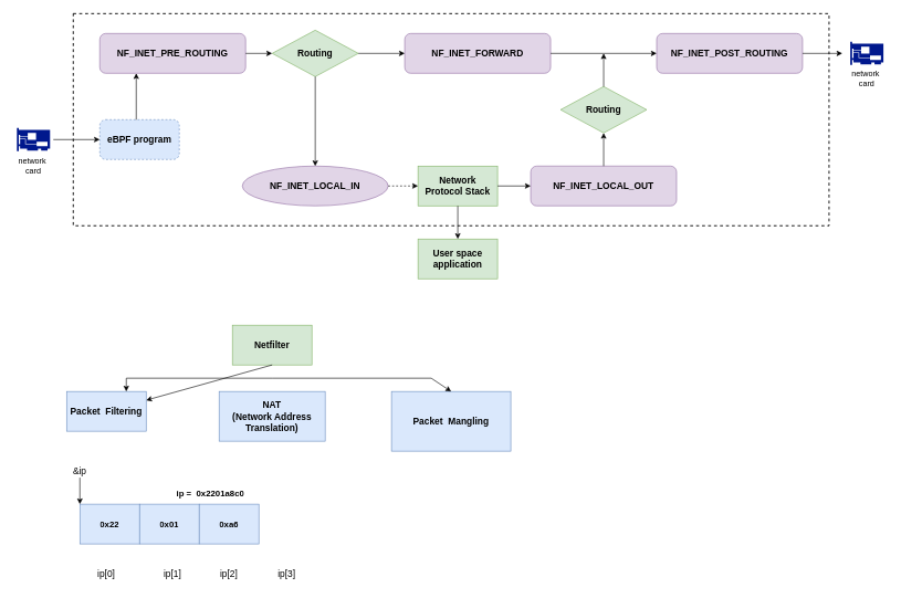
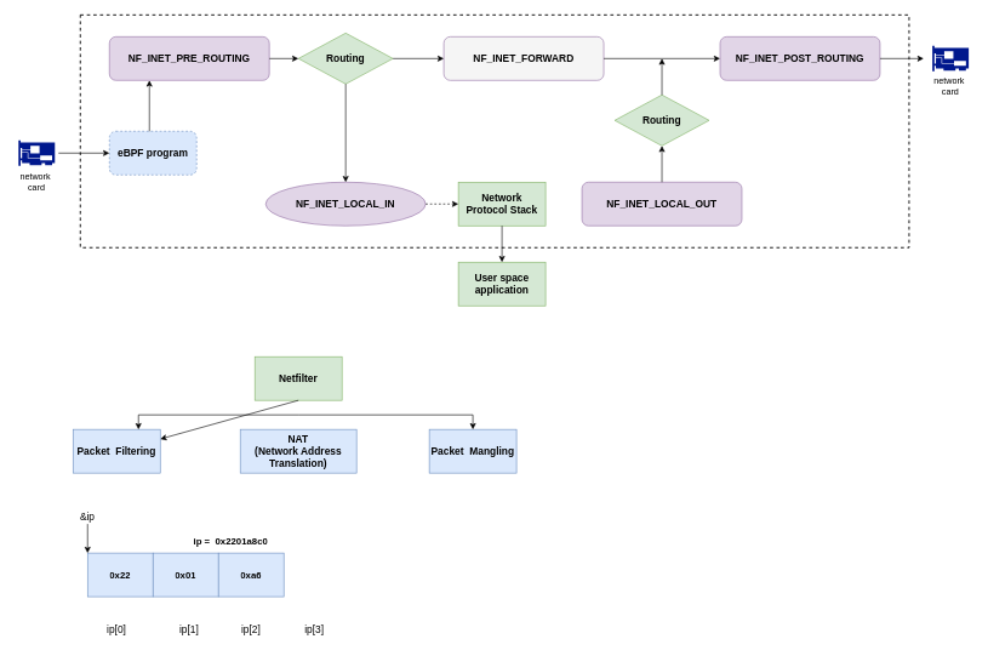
  <mxCell id="0" />
  <mxCell id="1" parent="0" />
  <mxCell id="2" value="NF_INET_PRE_ROUTING" style="rounded=1;whiteSpace=wrap;html=1;fontSize=14;fontStyle=1;fillColor=#e1d5e7;strokeColor=#9673a6;" parent="1" vertex="1"><mxGeometry x="150" y="50" width="220" height="60" as="geometry" /></mxCell>
  <mxCell id="3" value="Routing" style="rhombus;whiteSpace=wrap;html=1;fontSize=14;fillColor=#d5e8d4;strokeColor=#82b366;fontStyle=1" parent="1" vertex="1"><mxGeometry x="410" y="45" width="130" height="70" as="geometry" /></mxCell>
- <mxCell id="4" value="NF_INET_FORWARD" style="rounded=1;whiteSpace=wrap;html=1;fontSize=14;fontStyle=1;fillColor=#e1d5e7;strokeColor=#9673a6;" parent="1" vertex="1"><mxGeometry x="610" y="50" width="220" height="60" as="geometry" /></mxCell>
+ <mxCell id="4" value="NF_INET_FORWARD" style="rounded=1;whiteSpace=wrap;html=1;fontSize=14;fontStyle=1;fillColor=#f5f5f5;strokeColor=#9673a6;" parent="1" vertex="1"><mxGeometry x="610" y="50" width="220" height="60" as="geometry" /></mxCell>
  <mxCell id="5" value="NF_INET_LOCAL_IN" style="ellipse;whiteSpace=wrap;html=1;fontSize=14;fontStyle=1;fillColor=#e1d5e7;strokeColor=#9673a6;" parent="1" vertex="1"><mxGeometry x="365" y="250" width="220" height="60" as="geometry" /></mxCell>
  <mxCell id="6" value="Network &lt;br&gt;Protocol Stack" style="rounded=0;whiteSpace=wrap;html=1;fontSize=14;fillColor=#d5e8d4;strokeColor=#82b366;fontStyle=1" parent="1" vertex="1"><mxGeometry x="630" y="250" width="120" height="60" as="geometry" /></mxCell>
  <mxCell id="7" value="NF_INET_LOCAL_OUT" style="rounded=1;whiteSpace=wrap;html=1;fontSize=14;fontStyle=1;fillColor=#e1d5e7;strokeColor=#9673a6;" parent="1" vertex="1"><mxGeometry x="800" y="250" width="220" height="60" as="geometry" /></mxCell>
  <mxCell id="8" value="NF_INET_POST_ROUTING" style="rounded=1;whiteSpace=wrap;html=1;fontSize=14;fontStyle=1;fillColor=#e1d5e7;strokeColor=#9673a6;" parent="1" vertex="1"><mxGeometry x="990" y="50" width="220" height="60" as="geometry" /></mxCell>
  <mxCell id="9" value="" style="endArrow=classic;html=1;rounded=0;fontSize=14;exitX=1;exitY=0.5;exitDx=0;exitDy=0;entryX=0;entryY=0.5;entryDx=0;entryDy=0;" parent="1" source="2" target="3" edge="1"><mxGeometry width="50" height="50" relative="1" as="geometry"><mxPoint x="640" y="240" as="sourcePoint" /><mxPoint x="690" y="190" as="targetPoint" /></mxGeometry></mxCell>
  <mxCell id="10" value="" style="endArrow=classic;html=1;rounded=0;fontSize=14;exitX=0.5;exitY=1;exitDx=0;exitDy=0;entryX=0.5;entryY=0;entryDx=0;entryDy=0;" parent="1" source="3" target="5" edge="1"><mxGeometry width="50" height="50" relative="1" as="geometry"><mxPoint x="640" y="240" as="sourcePoint" /><mxPoint x="690" y="190" as="targetPoint" /></mxGeometry></mxCell>
  <mxCell id="11" value="" style="endArrow=classic;html=1;rounded=0;fontSize=14;exitX=1;exitY=0.5;exitDx=0;exitDy=0;entryX=0;entryY=0.5;entryDx=0;entryDy=0;" parent="1" source="3" target="4" edge="1"><mxGeometry width="50" height="50" relative="1" as="geometry"><mxPoint x="640" y="240" as="sourcePoint" /><mxPoint x="690" y="190" as="targetPoint" /></mxGeometry></mxCell>
  <mxCell id="12" value="" style="endArrow=classic;html=1;rounded=0;fontSize=14;exitX=1;exitY=0.5;exitDx=0;exitDy=0;dashed=1;" parent="1" source="5" target="6" edge="1"><mxGeometry width="50" height="50" relative="1" as="geometry"><mxPoint x="640" y="240" as="sourcePoint" /><mxPoint x="690" y="190" as="targetPoint" /></mxGeometry></mxCell>
- <mxCell id="13" value="" style="endArrow=classic;html=1;rounded=0;fontSize=14;exitX=1;exitY=0.5;exitDx=0;exitDy=0;entryX=0;entryY=0.5;entryDx=0;entryDy=0;" parent="1" source="6" target="7" edge="1"><mxGeometry width="50" height="50" relative="1" as="geometry"><mxPoint x="640" y="240" as="sourcePoint" /><mxPoint x="690" y="190" as="targetPoint" /></mxGeometry></mxCell>
  <mxCell id="14" value="" style="endArrow=classic;html=1;rounded=0;fontSize=14;exitX=1;exitY=0.5;exitDx=0;exitDy=0;entryX=0;entryY=0.5;entryDx=0;entryDy=0;" parent="1" source="4" target="8" edge="1"><mxGeometry width="50" height="50" relative="1" as="geometry"><mxPoint x="640" y="240" as="sourcePoint" /><mxPoint x="690" y="190" as="targetPoint" /></mxGeometry></mxCell>
  <mxCell id="15" value="Routing" style="rhombus;whiteSpace=wrap;html=1;fontSize=14;fillColor=#d5e8d4;strokeColor=#82b366;fontStyle=1" parent="1" vertex="1"><mxGeometry x="845" y="130" width="130" height="70" as="geometry" /></mxCell>
  <mxCell id="16" value="" style="endArrow=classic;html=1;rounded=0;fontSize=14;exitX=0.5;exitY=0;exitDx=0;exitDy=0;" parent="1" source="7" target="15" edge="1"><mxGeometry width="50" height="50" relative="1" as="geometry"><mxPoint x="640" y="240" as="sourcePoint" /><mxPoint x="690" y="190" as="targetPoint" /></mxGeometry></mxCell>
  <mxCell id="17" value="" style="endArrow=classic;html=1;rounded=0;fontSize=14;exitX=0.5;exitY=0;exitDx=0;exitDy=0;" parent="1" source="15" edge="1"><mxGeometry width="50" height="50" relative="1" as="geometry"><mxPoint x="640" y="240" as="sourcePoint" /><mxPoint x="910" y="80" as="targetPoint" /></mxGeometry></mxCell>
  <mxCell id="18" value="User space application" style="rounded=0;whiteSpace=wrap;html=1;fontSize=14;fillColor=#d5e8d4;strokeColor=#82b366;fontStyle=1" parent="1" vertex="1"><mxGeometry x="630" y="360" width="120" height="60" as="geometry" /></mxCell>
  <mxCell id="19" value="" style="endArrow=classic;html=1;rounded=0;fontSize=14;exitX=0.5;exitY=1;exitDx=0;exitDy=0;entryX=0.5;entryY=0;entryDx=0;entryDy=0;" parent="1" source="6" target="18" edge="1"><mxGeometry width="50" height="50" relative="1" as="geometry"><mxPoint x="640" y="240" as="sourcePoint" /><mxPoint x="690" y="190" as="targetPoint" /></mxGeometry></mxCell>
  <mxCell id="20" value="Netfilter" style="rounded=0;whiteSpace=wrap;html=1;fillColor=#d5e8d4;strokeColor=#82b366;fontStyle=1;fontSize=14;" parent="1" vertex="1"><mxGeometry x="350" y="490" width="120" height="60" as="geometry" /></mxCell>
  <mxCell id="21" value="Packet&amp;nbsp; Filtering" style="rounded=0;whiteSpace=wrap;html=1;fillColor=#dae8fc;strokeColor=#6c8ebf;fontStyle=1;fontSize=14;" parent="1" vertex="1"><mxGeometry x="100" y="590" width="120" height="60" as="geometry" /></mxCell>
- <mxCell id="22" value="NAT&lt;br&gt;(Network Address Translation)" style="rounded=0;whiteSpace=wrap;html=1;fillColor=#dae8fc;strokeColor=#6c8ebf;fontStyle=1;fontSize=14;" parent="1" vertex="1"><mxGeometry x="330" y="590" width="160" height="75" as="geometry" /></mxCell>
- <mxCell id="23" value="Packet&amp;nbsp; Mangling" style="rounded=0;whiteSpace=wrap;html=1;fillColor=#dae8fc;strokeColor=#6c8ebf;fontStyle=1;fontSize=14;" parent="1" vertex="1"><mxGeometry x="590" y="590" width="180" height="90" as="geometry" /></mxCell>
+ <mxCell id="22" value="NAT&lt;br&gt;(Network Address Translation)" style="rounded=0;whiteSpace=wrap;html=1;fillColor=#dae8fc;strokeColor=#6c8ebf;fontStyle=1;fontSize=14;" parent="1" vertex="1"><mxGeometry x="330" y="590" width="160" height="60" as="geometry" /></mxCell>
+ <mxCell id="23" value="Packet&amp;nbsp; Mangling" style="rounded=0;whiteSpace=wrap;html=1;fillColor=#dae8fc;strokeColor=#6c8ebf;fontStyle=1;fontSize=14;" parent="1" vertex="1"><mxGeometry x="590" y="590" width="120" height="60" as="geometry" /></mxCell>
  <mxCell id="24" value="" style="endArrow=classic;html=1;rounded=0;fontSize=14;exitX=0.5;exitY=1;exitDx=0;exitDy=0;" parent="1" source="20" target="21" edge="1"><mxGeometry width="50" height="50" relative="1" as="geometry"><mxPoint x="470" y="530" as="sourcePoint" /><mxPoint x="520" y="480" as="targetPoint" /></mxGeometry></mxCell>
  <mxCell id="25" value="" style="endArrow=classic;html=1;rounded=0;fontSize=14;entryX=0.75;entryY=0;entryDx=0;entryDy=0;" parent="1" target="21" edge="1"><mxGeometry width="50" height="50" relative="1" as="geometry"><mxPoint x="410" y="570" as="sourcePoint" /><mxPoint x="520" y="480" as="targetPoint" /><Array as="points"><mxPoint x="190" y="570" /></Array></mxGeometry></mxCell>
  <mxCell id="26" value="" style="endArrow=classic;html=1;rounded=0;fontSize=14;entryX=0.5;entryY=0;entryDx=0;entryDy=0;" parent="1" target="23" edge="1"><mxGeometry width="50" height="50" relative="1" as="geometry"><mxPoint x="410" y="570" as="sourcePoint" /><mxPoint x="520" y="480" as="targetPoint" /><Array as="points"><mxPoint x="650" y="570" /></Array></mxGeometry></mxCell>
  <mxCell id="27" value="network&amp;nbsp;&lt;br&gt;card" style="text;html=1;strokeColor=none;fillColor=none;align=center;verticalAlign=middle;whiteSpace=wrap;rounded=0;dashed=1;" parent="1" vertex="1"><mxGeometry x="20" y="235" width="60" height="30" as="geometry" /></mxCell>
  <mxCell id="28" value="network&amp;nbsp;&lt;br&gt;card" style="text;html=1;strokeColor=none;fillColor=none;align=center;verticalAlign=middle;whiteSpace=wrap;rounded=0;dashed=1;" parent="1" vertex="1"><mxGeometry x="1277" y="103" width="60" height="30" as="geometry" /></mxCell>
  <mxCell id="29" value="eBPF program" style="rounded=1;whiteSpace=wrap;html=1;dashed=1;fillColor=#dae8fc;strokeColor=#6c8ebf;fontStyle=1;fontSize=14;" parent="1" vertex="1"><mxGeometry x="150" y="180" width="120" height="60" as="geometry" /></mxCell>
  <mxCell id="30" value="" style="endArrow=classic;html=1;rounded=0;fontSize=14;entryX=0;entryY=0.5;entryDx=0;entryDy=0;" parent="1" target="29" edge="1"><mxGeometry width="50" height="50" relative="1" as="geometry"><mxPoint x="80" y="210" as="sourcePoint" /><mxPoint x="600" y="280" as="targetPoint" /></mxGeometry></mxCell>
  <mxCell id="31" value="" style="endArrow=classic;html=1;rounded=0;fontSize=14;entryX=0.25;entryY=1;entryDx=0;entryDy=0;" parent="1" target="2" edge="1"><mxGeometry width="50" height="50" relative="1" as="geometry"><mxPoint x="205" y="180" as="sourcePoint" /><mxPoint x="30" y="50" as="targetPoint" /></mxGeometry></mxCell>
  <mxCell id="32" value="" style="rounded=0;whiteSpace=wrap;html=1;dashed=1;fontSize=18;fillColor=none;strokeWidth=1.5;" parent="1" vertex="1"><mxGeometry x="110" y="20" width="1140" height="320" as="geometry" /></mxCell>
  <mxCell id="33" value="" style="endArrow=classic;html=1;rounded=0;fontSize=14;exitX=1;exitY=0.5;exitDx=0;exitDy=0;" parent="1" source="8" edge="1"><mxGeometry width="50" height="50" relative="1" as="geometry"><mxPoint x="1351.905" y="230" as="sourcePoint" /><mxPoint x="1270" y="80" as="targetPoint" /></mxGeometry></mxCell>
  <mxCell id="34" value="" style="sketch=0;aspect=fixed;pointerEvents=1;shadow=0;dashed=0;html=1;strokeColor=none;labelPosition=center;verticalLabelPosition=bottom;verticalAlign=top;align=center;fillColor=#00188D;shape=mxgraph.mscae.enterprise.network_card;fontSize=18;" parent="1" vertex="1"><mxGeometry x="25" y="192.5" width="50" height="35" as="geometry" /></mxCell>
  <mxCell id="35" value="" style="sketch=0;aspect=fixed;pointerEvents=1;shadow=0;dashed=0;html=1;strokeColor=none;labelPosition=center;verticalLabelPosition=bottom;verticalAlign=top;align=center;fillColor=#00188D;shape=mxgraph.mscae.enterprise.network_card;fontSize=18;" parent="1" vertex="1"><mxGeometry x="1282" y="62.5" width="50" height="35" as="geometry" /></mxCell>
  <mxCell id="36" value="&lt;pre style=&quot;margin-top: 0px; margin-bottom: calc(var(--s-prose-spacing) + 0.4em); padding: var(--su12); border: 0px; font-variant-numeric: inherit; font-variant-east-asian: inherit; font-stretch: inherit; line-height: var(--lh-md); font-family: var(--ff-mono); font-size: var(--fs-body1); vertical-align: baseline; box-sizing: inherit; width: auto; max-height: 600px; overflow: auto; background-color: var(--highlight-bg); border-radius: var(--br-md); color: var(--highlight-color); overflow-wrap: normal; text-align: left;&quot; class=&quot;lang-c s-code-block&quot;&gt;&lt;code style=&quot;margin: 0px; padding: 0px; border: 0px; font-style: inherit; font-variant: inherit; font-stretch: inherit; line-height: inherit; font-family: inherit; font-size: var(--fs-body1); vertical-align: baseline; box-sizing: inherit; background-color: transparent;&quot; class=&quot;hljs language-c&quot;&gt;&lt;span style=&quot;margin: 0px; padding: 0px; border: 0px; font-style: inherit; font-variant: inherit; font-stretch: inherit; line-height: inherit; font-family: inherit; font-size: 13px; vertical-align: baseline; box-sizing: inherit; color: var(--highlight-comment);&quot; class=&quot;hljs-comment&quot;&gt;0x22&lt;/span&gt;&lt;/code&gt;&lt;/pre&gt;" style="rounded=0;whiteSpace=wrap;html=1;fillColor=#dae8fc;strokeColor=#6c8ebf;fontStyle=1" vertex="1" parent="1"><mxGeometry x="120" y="760" width="90" height="60" as="geometry" /></mxCell>
  <mxCell id="37" value="&lt;pre style=&quot;margin-top: 0px; margin-bottom: calc(var(--s-prose-spacing) + 0.4em); padding: var(--su12); border: 0px; font-variant-numeric: inherit; font-variant-east-asian: inherit; font-stretch: inherit; line-height: var(--lh-md); font-family: var(--ff-mono); font-size: var(--fs-body1); vertical-align: baseline; box-sizing: inherit; width: auto; max-height: 600px; overflow: auto; background-color: var(--highlight-bg); border-radius: var(--br-md); color: var(--highlight-color); overflow-wrap: normal; text-align: left;&quot; class=&quot;lang-c s-code-block&quot;&gt;&lt;code style=&quot;margin: 0px; padding: 0px; border: 0px; font-style: inherit; font-variant: inherit; font-stretch: inherit; line-height: inherit; font-family: inherit; font-size: var(--fs-body1); vertical-align: baseline; box-sizing: inherit; background-color: transparent;&quot; class=&quot;hljs language-c&quot;&gt;&lt;span style=&quot;margin: 0px; padding: 0px; border: 0px; font-style: inherit; font-variant: inherit; font-stretch: inherit; line-height: inherit; font-family: inherit; font-size: 13px; vertical-align: baseline; box-sizing: inherit; color: var(--highlight-comment);&quot; class=&quot;hljs-comment&quot;&gt;0x01&lt;/span&gt;&lt;/code&gt;&lt;/pre&gt;" style="rounded=0;whiteSpace=wrap;html=1;fillColor=#dae8fc;strokeColor=#6c8ebf;fontStyle=1" vertex="1" parent="1"><mxGeometry x="210" y="760" width="90" height="60" as="geometry" /></mxCell>
  <mxCell id="38" value="&lt;pre style=&quot;margin-top: 0px; margin-bottom: calc(var(--s-prose-spacing) + 0.4em); padding: var(--su12); border: 0px; font-variant-numeric: inherit; font-variant-east-asian: inherit; font-stretch: inherit; line-height: var(--lh-md); font-family: var(--ff-mono); font-size: var(--fs-body1); vertical-align: baseline; box-sizing: inherit; width: auto; max-height: 600px; overflow: auto; background-color: var(--highlight-bg); border-radius: var(--br-md); color: var(--highlight-color); overflow-wrap: normal; text-align: left;&quot; class=&quot;lang-c s-code-block&quot;&gt;&lt;code style=&quot;margin: 0px; padding: 0px; border: 0px; font-style: inherit; font-variant: inherit; font-stretch: inherit; line-height: inherit; font-family: inherit; font-size: var(--fs-body1); vertical-align: baseline; box-sizing: inherit; background-color: transparent;&quot; class=&quot;hljs language-c&quot;&gt;&lt;span style=&quot;margin: 0px; padding: 0px; border: 0px; font-style: inherit; font-variant: inherit; font-stretch: inherit; line-height: inherit; font-family: inherit; font-size: 13px; vertical-align: baseline; box-sizing: inherit; color: var(--highlight-comment);&quot; class=&quot;hljs-comment&quot;&gt;0xa6&lt;/span&gt;&lt;/code&gt;&lt;/pre&gt;" style="rounded=0;whiteSpace=wrap;html=1;fillColor=#dae8fc;strokeColor=#6c8ebf;fontStyle=1" vertex="1" parent="1"><mxGeometry x="300" y="760" width="90" height="60" as="geometry" /></mxCell>
  <mxCell id="39" value="&lt;pre style=&quot;margin-top: 0px; margin-right: 0px; margin-bottom: calc(var(--s-prose-spacing) + 0.4em); margin-left: 0px; padding: var(--su12); border: 0px; font-style: normal; font-variant-ligatures: normal; font-variant-caps: normal; font-variant-numeric: inherit; font-variant-east-asian: inherit; font-stretch: inherit; line-height: var(--lh-md); font-family: var(--ff-mono); font-size: var(--fs-body1); vertical-align: baseline; box-sizing: inherit; width: auto; max-height: 600px; overflow: auto; background-color: var(--highlight-bg); border-radius: var(--br-md); color: var(--highlight-color); overflow-wrap: normal; letter-spacing: normal; orphans: 2; text-align: left; text-indent: 0px; text-transform: none; widows: 2; word-spacing: 0px; -webkit-text-stroke-width: 0px; text-decoration-thickness: initial; text-decoration-style: initial; text-decoration-color: initial;&quot; class=&quot;lang-c s-code-block&quot;&gt;&lt;code style=&quot;margin: 0px; padding: 0px; border: 0px; font-style: inherit; font-variant: inherit; font-stretch: inherit; line-height: inherit; font-family: inherit; font-size: var(--fs-body1); vertical-align: baseline; box-sizing: inherit; background-color: transparent;&quot; class=&quot;hljs language-c&quot;&gt;&lt;span style=&quot;margin: 0px; padding: 0px; border: 0px; font-style: inherit; font-variant: inherit; font-stretch: inherit; line-height: inherit; font-family: inherit; font-size: 13px; vertical-align: baseline; box-sizing: inherit; color: var(--highlight-comment);&quot; class=&quot;hljs-comment&quot;&gt;ip =  0x2201a8c0&lt;/span&gt;&lt;/code&gt;&lt;/pre&gt;" style="text;whiteSpace=wrap;html=1;fontStyle=1" vertex="1" parent="1"><mxGeometry x="264" y="729" width="116" height="40" as="geometry" /></mxCell>
  <mxCell id="40" value="&amp;amp;ip" style="text;html=1;strokeColor=none;fillColor=none;align=center;verticalAlign=middle;whiteSpace=wrap;rounded=0;fontSize=14;" vertex="1" parent="1"><mxGeometry x="90" y="695" width="60" height="30" as="geometry" /></mxCell>
  <mxCell id="41" value="" style="endArrow=classic;html=1;rounded=0;entryX=0;entryY=0;entryDx=0;entryDy=0;" edge="1" parent="1" target="36"><mxGeometry width="50" height="50" relative="1" as="geometry"><mxPoint x="120" y="720" as="sourcePoint" /><mxPoint x="520" y="780" as="targetPoint" /></mxGeometry></mxCell>
  <mxCell id="42" value="ip[0]" style="text;html=1;strokeColor=none;fillColor=none;align=center;verticalAlign=middle;whiteSpace=wrap;rounded=0;fontSize=14;" vertex="1" parent="1"><mxGeometry x="130" y="850" width="60" height="30" as="geometry" /></mxCell>
  <mxCell id="43" value="ip[1]" style="text;html=1;strokeColor=none;fillColor=none;align=center;verticalAlign=middle;whiteSpace=wrap;rounded=0;fontSize=14;" vertex="1" parent="1"><mxGeometry x="230" y="850" width="60" height="30" as="geometry" /></mxCell>
  <mxCell id="44" value="ip[2]" style="text;html=1;strokeColor=none;fillColor=none;align=center;verticalAlign=middle;whiteSpace=wrap;rounded=0;fontSize=14;" vertex="1" parent="1"><mxGeometry x="315" y="850" width="60" height="30" as="geometry" /></mxCell>
  <mxCell id="45" value="ip[3]" style="text;html=1;strokeColor=none;fillColor=none;align=center;verticalAlign=middle;whiteSpace=wrap;rounded=0;fontSize=14;" vertex="1" parent="1"><mxGeometry x="402" y="850" width="60" height="30" as="geometry" /></mxCell>
